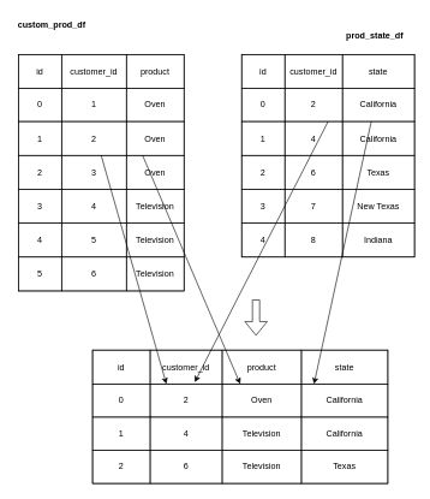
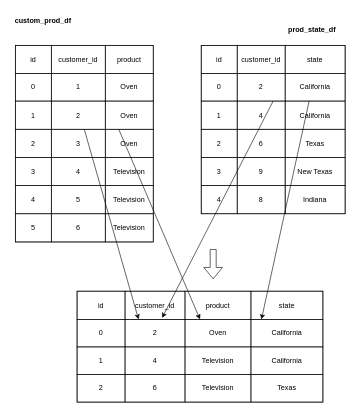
  <mxCell id="0" />
  <mxCell id="1" parent="0" />
  <mxCell id="2" value="" style="childLayout=tableLayout;recursiveResize=0;shadow=0;fillColor=none;" vertex="1" parent="1"><mxGeometry x="335" y="75" width="240" height="281" as="geometry" /></mxCell>
  <mxCell id="3" value="" style="shape=tableRow;horizontal=0;startSize=0;swimlaneHead=0;swimlaneBody=0;top=0;left=0;bottom=0;right=0;dropTarget=0;collapsible=0;recursiveResize=0;expand=0;fontStyle=0;fillColor=none;strokeColor=inherit;" vertex="1" parent="2"><mxGeometry width="240" height="47" as="geometry" /></mxCell>
  <mxCell id="4" value="id" style="connectable=0;recursiveResize=0;strokeColor=inherit;fillColor=none;align=center;whiteSpace=wrap;html=1;" vertex="1" parent="3"><mxGeometry width="60" height="47" as="geometry"><mxRectangle width="60" height="47" as="alternateBounds" /></mxGeometry></mxCell>
  <mxCell id="5" value="customer_id" style="connectable=0;recursiveResize=0;strokeColor=inherit;fillColor=none;align=center;whiteSpace=wrap;html=1;" vertex="1" parent="3"><mxGeometry x="60" width="80" height="47" as="geometry"><mxRectangle width="80" height="47" as="alternateBounds" /></mxGeometry></mxCell>
  <mxCell id="6" value="state" style="connectable=0;recursiveResize=0;strokeColor=inherit;fillColor=none;align=center;whiteSpace=wrap;html=1;" vertex="1" parent="3"><mxGeometry x="140" width="100" height="47" as="geometry"><mxRectangle width="100" height="47" as="alternateBounds" /></mxGeometry></mxCell>
  <mxCell id="7" style="shape=tableRow;horizontal=0;startSize=0;swimlaneHead=0;swimlaneBody=0;top=0;left=0;bottom=0;right=0;dropTarget=0;collapsible=0;recursiveResize=0;expand=0;fontStyle=0;fillColor=none;strokeColor=inherit;" vertex="1" parent="2"><mxGeometry y="47" width="240" height="46" as="geometry" /></mxCell>
  <mxCell id="8" value="0" style="connectable=0;recursiveResize=0;strokeColor=inherit;fillColor=none;align=center;whiteSpace=wrap;html=1;" vertex="1" parent="7"><mxGeometry width="60" height="46" as="geometry"><mxRectangle width="60" height="46" as="alternateBounds" /></mxGeometry></mxCell>
  <mxCell id="9" value="2" style="connectable=0;recursiveResize=0;strokeColor=inherit;fillColor=none;align=center;whiteSpace=wrap;html=1;" vertex="1" parent="7"><mxGeometry x="60" width="80" height="46" as="geometry"><mxRectangle width="80" height="46" as="alternateBounds" /></mxGeometry></mxCell>
  <mxCell id="10" value="California" style="connectable=0;recursiveResize=0;strokeColor=inherit;fillColor=none;align=center;whiteSpace=wrap;html=1;" vertex="1" parent="7"><mxGeometry x="140" width="100" height="46" as="geometry"><mxRectangle width="100" height="46" as="alternateBounds" /></mxGeometry></mxCell>
  <mxCell id="11" style="shape=tableRow;horizontal=0;startSize=0;swimlaneHead=0;swimlaneBody=0;top=0;left=0;bottom=0;right=0;dropTarget=0;collapsible=0;recursiveResize=0;expand=0;fontStyle=0;fillColor=none;strokeColor=inherit;" vertex="1" parent="2"><mxGeometry y="93" width="240" height="47" as="geometry" /></mxCell>
  <mxCell id="12" value="1" style="connectable=0;recursiveResize=0;strokeColor=inherit;fillColor=none;align=center;whiteSpace=wrap;html=1;" vertex="1" parent="11"><mxGeometry width="60" height="47" as="geometry"><mxRectangle width="60" height="47" as="alternateBounds" /></mxGeometry></mxCell>
  <mxCell id="13" value="4" style="connectable=0;recursiveResize=0;strokeColor=inherit;fillColor=none;align=center;whiteSpace=wrap;html=1;" vertex="1" parent="11"><mxGeometry x="60" width="80" height="47" as="geometry"><mxRectangle width="80" height="47" as="alternateBounds" /></mxGeometry></mxCell>
  <mxCell id="14" value="California" style="connectable=0;recursiveResize=0;strokeColor=inherit;fillColor=none;align=center;whiteSpace=wrap;html=1;" vertex="1" parent="11"><mxGeometry x="140" width="100" height="47" as="geometry"><mxRectangle width="100" height="47" as="alternateBounds" /></mxGeometry></mxCell>
  <mxCell id="15" style="shape=tableRow;horizontal=0;startSize=0;swimlaneHead=0;swimlaneBody=0;top=0;left=0;bottom=0;right=0;dropTarget=0;collapsible=0;recursiveResize=0;expand=0;fontStyle=0;fillColor=none;strokeColor=inherit;" vertex="1" parent="2"><mxGeometry y="140" width="240" height="47" as="geometry" /></mxCell>
  <mxCell id="16" value="2" style="connectable=0;recursiveResize=0;strokeColor=inherit;fillColor=none;align=center;whiteSpace=wrap;html=1;" vertex="1" parent="15"><mxGeometry width="60" height="47" as="geometry"><mxRectangle width="60" height="47" as="alternateBounds" /></mxGeometry></mxCell>
  <mxCell id="17" value="6" style="connectable=0;recursiveResize=0;strokeColor=inherit;fillColor=none;align=center;whiteSpace=wrap;html=1;" vertex="1" parent="15"><mxGeometry x="60" width="80" height="47" as="geometry"><mxRectangle width="80" height="47" as="alternateBounds" /></mxGeometry></mxCell>
  <mxCell id="18" value="Texas" style="connectable=0;recursiveResize=0;strokeColor=inherit;fillColor=none;align=center;whiteSpace=wrap;html=1;" vertex="1" parent="15"><mxGeometry x="140" width="100" height="47" as="geometry"><mxRectangle width="100" height="47" as="alternateBounds" /></mxGeometry></mxCell>
  <mxCell id="19" style="shape=tableRow;horizontal=0;startSize=0;swimlaneHead=0;swimlaneBody=0;top=0;left=0;bottom=0;right=0;dropTarget=0;collapsible=0;recursiveResize=0;expand=0;fontStyle=0;fillColor=none;strokeColor=inherit;" vertex="1" parent="2"><mxGeometry y="187" width="240" height="47" as="geometry" /></mxCell>
  <mxCell id="20" value="3" style="connectable=0;recursiveResize=0;strokeColor=inherit;fillColor=none;align=center;whiteSpace=wrap;html=1;" vertex="1" parent="19"><mxGeometry width="60" height="47" as="geometry"><mxRectangle width="60" height="47" as="alternateBounds" /></mxGeometry></mxCell>
- <mxCell id="21" value="7" style="connectable=0;recursiveResize=0;strokeColor=inherit;fillColor=none;align=center;whiteSpace=wrap;html=1;" vertex="1" parent="19"><mxGeometry x="60" width="80" height="47" as="geometry"><mxRectangle width="80" height="47" as="alternateBounds" /></mxGeometry></mxCell>
+ <mxCell id="21" value="9" style="connectable=0;recursiveResize=0;strokeColor=inherit;fillColor=none;align=center;whiteSpace=wrap;html=1;" vertex="1" parent="19"><mxGeometry x="60" width="80" height="47" as="geometry"><mxRectangle width="80" height="47" as="alternateBounds" /></mxGeometry></mxCell>
  <mxCell id="22" value="New Texas" style="connectable=0;recursiveResize=0;strokeColor=inherit;fillColor=none;align=center;whiteSpace=wrap;html=1;" vertex="1" parent="19"><mxGeometry x="140" width="100" height="47" as="geometry"><mxRectangle width="100" height="47" as="alternateBounds" /></mxGeometry></mxCell>
  <mxCell id="23" style="shape=tableRow;horizontal=0;startSize=0;swimlaneHead=0;swimlaneBody=0;top=0;left=0;bottom=0;right=0;dropTarget=0;collapsible=0;recursiveResize=0;expand=0;fontStyle=0;fillColor=none;strokeColor=inherit;" vertex="1" parent="2"><mxGeometry y="234" width="240" height="47" as="geometry" /></mxCell>
  <mxCell id="24" value="4" style="connectable=0;recursiveResize=0;strokeColor=inherit;fillColor=none;align=center;whiteSpace=wrap;html=1;" vertex="1" parent="23"><mxGeometry width="60" height="47" as="geometry"><mxRectangle width="60" height="47" as="alternateBounds" /></mxGeometry></mxCell>
  <mxCell id="25" value="8" style="connectable=0;recursiveResize=0;strokeColor=inherit;fillColor=none;align=center;whiteSpace=wrap;html=1;" vertex="1" parent="23"><mxGeometry x="60" width="80" height="47" as="geometry"><mxRectangle width="80" height="47" as="alternateBounds" /></mxGeometry></mxCell>
  <mxCell id="26" value="Indiana" style="connectable=0;recursiveResize=0;strokeColor=inherit;fillColor=none;align=center;whiteSpace=wrap;html=1;" vertex="1" parent="23"><mxGeometry x="140" width="100" height="47" as="geometry"><mxRectangle width="100" height="47" as="alternateBounds" /></mxGeometry></mxCell>
  <mxCell id="27" value="" style="childLayout=tableLayout;recursiveResize=0;shadow=0;fillColor=none;" vertex="1" parent="1"><mxGeometry x="25" y="75" width="230" height="328" as="geometry" /></mxCell>
  <mxCell id="28" value="" style="shape=tableRow;horizontal=0;startSize=0;swimlaneHead=0;swimlaneBody=0;top=0;left=0;bottom=0;right=0;dropTarget=0;collapsible=0;recursiveResize=0;expand=0;fontStyle=0;fillColor=none;strokeColor=inherit;" vertex="1" parent="27"><mxGeometry width="230" height="47" as="geometry" /></mxCell>
  <mxCell id="29" value="id" style="connectable=0;recursiveResize=0;strokeColor=inherit;fillColor=none;align=center;whiteSpace=wrap;html=1;" vertex="1" parent="28"><mxGeometry width="60" height="47" as="geometry"><mxRectangle width="60" height="47" as="alternateBounds" /></mxGeometry></mxCell>
  <mxCell id="30" value="customer_id" style="connectable=0;recursiveResize=0;strokeColor=inherit;fillColor=none;align=center;whiteSpace=wrap;html=1;" vertex="1" parent="28"><mxGeometry x="60" width="90" height="47" as="geometry"><mxRectangle width="90" height="47" as="alternateBounds" /></mxGeometry></mxCell>
  <mxCell id="31" value="product" style="connectable=0;recursiveResize=0;strokeColor=inherit;fillColor=none;align=center;whiteSpace=wrap;html=1;" vertex="1" parent="28"><mxGeometry x="150" width="80" height="47" as="geometry"><mxRectangle width="80" height="47" as="alternateBounds" /></mxGeometry></mxCell>
  <mxCell id="32" style="shape=tableRow;horizontal=0;startSize=0;swimlaneHead=0;swimlaneBody=0;top=0;left=0;bottom=0;right=0;dropTarget=0;collapsible=0;recursiveResize=0;expand=0;fontStyle=0;fillColor=none;strokeColor=inherit;" vertex="1" parent="27"><mxGeometry y="47" width="230" height="46" as="geometry" /></mxCell>
  <mxCell id="33" value="0" style="connectable=0;recursiveResize=0;strokeColor=inherit;fillColor=none;align=center;whiteSpace=wrap;html=1;" vertex="1" parent="32"><mxGeometry width="60" height="46" as="geometry"><mxRectangle width="60" height="46" as="alternateBounds" /></mxGeometry></mxCell>
  <mxCell id="34" value="1" style="connectable=0;recursiveResize=0;strokeColor=inherit;fillColor=none;align=center;whiteSpace=wrap;html=1;" vertex="1" parent="32"><mxGeometry x="60" width="90" height="46" as="geometry"><mxRectangle width="90" height="46" as="alternateBounds" /></mxGeometry></mxCell>
  <mxCell id="35" value="Oven" style="connectable=0;recursiveResize=0;strokeColor=inherit;fillColor=none;align=center;whiteSpace=wrap;html=1;" vertex="1" parent="32"><mxGeometry x="150" width="80" height="46" as="geometry"><mxRectangle width="80" height="46" as="alternateBounds" /></mxGeometry></mxCell>
  <mxCell id="36" style="shape=tableRow;horizontal=0;startSize=0;swimlaneHead=0;swimlaneBody=0;top=0;left=0;bottom=0;right=0;dropTarget=0;collapsible=0;recursiveResize=0;expand=0;fontStyle=0;fillColor=none;strokeColor=inherit;" vertex="1" parent="27"><mxGeometry y="93" width="230" height="47" as="geometry" /></mxCell>
  <mxCell id="37" value="1" style="connectable=0;recursiveResize=0;strokeColor=inherit;fillColor=none;align=center;whiteSpace=wrap;html=1;" vertex="1" parent="36"><mxGeometry width="60" height="47" as="geometry"><mxRectangle width="60" height="47" as="alternateBounds" /></mxGeometry></mxCell>
  <mxCell id="38" value="2" style="connectable=0;recursiveResize=0;strokeColor=inherit;fillColor=none;align=center;whiteSpace=wrap;html=1;" vertex="1" parent="36"><mxGeometry x="60" width="90" height="47" as="geometry"><mxRectangle width="90" height="47" as="alternateBounds" /></mxGeometry></mxCell>
  <mxCell id="39" value="Oven" style="connectable=0;recursiveResize=0;strokeColor=inherit;fillColor=none;align=center;whiteSpace=wrap;html=1;" vertex="1" parent="36"><mxGeometry x="150" width="80" height="47" as="geometry"><mxRectangle width="80" height="47" as="alternateBounds" /></mxGeometry></mxCell>
  <mxCell id="40" style="shape=tableRow;horizontal=0;startSize=0;swimlaneHead=0;swimlaneBody=0;top=0;left=0;bottom=0;right=0;dropTarget=0;collapsible=0;recursiveResize=0;expand=0;fontStyle=0;fillColor=none;strokeColor=inherit;" vertex="1" parent="27"><mxGeometry y="140" width="230" height="47" as="geometry" /></mxCell>
  <mxCell id="41" value="2" style="connectable=0;recursiveResize=0;strokeColor=inherit;fillColor=none;align=center;whiteSpace=wrap;html=1;" vertex="1" parent="40"><mxGeometry width="60" height="47" as="geometry"><mxRectangle width="60" height="47" as="alternateBounds" /></mxGeometry></mxCell>
  <mxCell id="42" value="3" style="connectable=0;recursiveResize=0;strokeColor=inherit;fillColor=none;align=center;whiteSpace=wrap;html=1;" vertex="1" parent="40"><mxGeometry x="60" width="90" height="47" as="geometry"><mxRectangle width="90" height="47" as="alternateBounds" /></mxGeometry></mxCell>
  <mxCell id="43" value="Oven" style="connectable=0;recursiveResize=0;strokeColor=inherit;fillColor=none;align=center;whiteSpace=wrap;html=1;" vertex="1" parent="40"><mxGeometry x="150" width="80" height="47" as="geometry"><mxRectangle width="80" height="47" as="alternateBounds" /></mxGeometry></mxCell>
  <mxCell id="44" style="shape=tableRow;horizontal=0;startSize=0;swimlaneHead=0;swimlaneBody=0;top=0;left=0;bottom=0;right=0;dropTarget=0;collapsible=0;recursiveResize=0;expand=0;fontStyle=0;fillColor=none;strokeColor=inherit;" vertex="1" parent="27"><mxGeometry y="187" width="230" height="47" as="geometry" /></mxCell>
  <mxCell id="45" value="3" style="connectable=0;recursiveResize=0;strokeColor=inherit;fillColor=none;align=center;whiteSpace=wrap;html=1;" vertex="1" parent="44"><mxGeometry width="60" height="47" as="geometry"><mxRectangle width="60" height="47" as="alternateBounds" /></mxGeometry></mxCell>
  <mxCell id="46" value="4" style="connectable=0;recursiveResize=0;strokeColor=inherit;fillColor=none;align=center;whiteSpace=wrap;html=1;" vertex="1" parent="44"><mxGeometry x="60" width="90" height="47" as="geometry"><mxRectangle width="90" height="47" as="alternateBounds" /></mxGeometry></mxCell>
  <mxCell id="47" value="Television" style="connectable=0;recursiveResize=0;strokeColor=inherit;fillColor=none;align=center;whiteSpace=wrap;html=1;" vertex="1" parent="44"><mxGeometry x="150" width="80" height="47" as="geometry"><mxRectangle width="80" height="47" as="alternateBounds" /></mxGeometry></mxCell>
  <mxCell id="48" style="shape=tableRow;horizontal=0;startSize=0;swimlaneHead=0;swimlaneBody=0;top=0;left=0;bottom=0;right=0;dropTarget=0;collapsible=0;recursiveResize=0;expand=0;fontStyle=0;fillColor=none;strokeColor=inherit;" vertex="1" parent="27"><mxGeometry y="234" width="230" height="47" as="geometry" /></mxCell>
  <mxCell id="49" value="4" style="connectable=0;recursiveResize=0;strokeColor=inherit;fillColor=none;align=center;whiteSpace=wrap;html=1;" vertex="1" parent="48"><mxGeometry width="60" height="47" as="geometry"><mxRectangle width="60" height="47" as="alternateBounds" /></mxGeometry></mxCell>
  <mxCell id="50" value="5" style="connectable=0;recursiveResize=0;strokeColor=inherit;fillColor=none;align=center;whiteSpace=wrap;html=1;" vertex="1" parent="48"><mxGeometry x="60" width="90" height="47" as="geometry"><mxRectangle width="90" height="47" as="alternateBounds" /></mxGeometry></mxCell>
  <mxCell id="51" value="Television" style="connectable=0;recursiveResize=0;strokeColor=inherit;fillColor=none;align=center;whiteSpace=wrap;html=1;" vertex="1" parent="48"><mxGeometry x="150" width="80" height="47" as="geometry"><mxRectangle width="80" height="47" as="alternateBounds" /></mxGeometry></mxCell>
  <mxCell id="52" style="shape=tableRow;horizontal=0;startSize=0;swimlaneHead=0;swimlaneBody=0;top=0;left=0;bottom=0;right=0;dropTarget=0;collapsible=0;recursiveResize=0;expand=0;fontStyle=0;fillColor=none;strokeColor=inherit;" vertex="1" parent="27"><mxGeometry y="281" width="230" height="47" as="geometry" /></mxCell>
  <mxCell id="53" value="5" style="connectable=0;recursiveResize=0;strokeColor=inherit;fillColor=none;align=center;whiteSpace=wrap;html=1;" vertex="1" parent="52"><mxGeometry width="60" height="47" as="geometry"><mxRectangle width="60" height="47" as="alternateBounds" /></mxGeometry></mxCell>
  <mxCell id="54" value="6" style="connectable=0;recursiveResize=0;strokeColor=inherit;fillColor=none;align=center;whiteSpace=wrap;html=1;" vertex="1" parent="52"><mxGeometry x="60" width="90" height="47" as="geometry"><mxRectangle width="90" height="47" as="alternateBounds" /></mxGeometry></mxCell>
  <mxCell id="55" value="Television" style="connectable=0;recursiveResize=0;strokeColor=inherit;fillColor=none;align=center;whiteSpace=wrap;html=1;" vertex="1" parent="52"><mxGeometry x="150" width="80" height="47" as="geometry"><mxRectangle width="80" height="47" as="alternateBounds" /></mxGeometry></mxCell>
  <mxCell id="56" value="" style="childLayout=tableLayout;recursiveResize=0;shadow=0;fillColor=none;" vertex="1" parent="1"><mxGeometry x="128" y="485" width="410" height="185" as="geometry" /></mxCell>
  <mxCell id="57" value="" style="shape=tableRow;horizontal=0;startSize=0;swimlaneHead=0;swimlaneBody=0;top=0;left=0;bottom=0;right=0;dropTarget=0;collapsible=0;recursiveResize=0;expand=0;fontStyle=0;fillColor=none;strokeColor=inherit;" vertex="1" parent="56"><mxGeometry width="410" height="47" as="geometry" /></mxCell>
  <mxCell id="58" value="id" style="connectable=0;recursiveResize=0;strokeColor=inherit;fillColor=none;align=center;whiteSpace=wrap;html=1;" vertex="1" parent="57"><mxGeometry width="80" height="47" as="geometry"><mxRectangle width="80" height="47" as="alternateBounds" /></mxGeometry></mxCell>
  <mxCell id="59" value="customer_id" style="connectable=0;recursiveResize=0;strokeColor=inherit;fillColor=none;align=center;whiteSpace=wrap;html=1;" vertex="1" parent="57"><mxGeometry x="80" width="100" height="47" as="geometry"><mxRectangle width="100" height="47" as="alternateBounds" /></mxGeometry></mxCell>
  <mxCell id="60" value="product" style="connectable=0;recursiveResize=0;strokeColor=inherit;fillColor=none;align=center;whiteSpace=wrap;html=1;" vertex="1" parent="57"><mxGeometry x="180" width="110" height="47" as="geometry"><mxRectangle width="110" height="47" as="alternateBounds" /></mxGeometry></mxCell>
  <mxCell id="61" value="state" style="connectable=0;recursiveResize=0;strokeColor=inherit;fillColor=none;align=center;whiteSpace=wrap;html=1;" vertex="1" parent="57"><mxGeometry x="290" width="120" height="47" as="geometry"><mxRectangle width="120" height="47" as="alternateBounds" /></mxGeometry></mxCell>
  <mxCell id="62" style="shape=tableRow;horizontal=0;startSize=0;swimlaneHead=0;swimlaneBody=0;top=0;left=0;bottom=0;right=0;dropTarget=0;collapsible=0;recursiveResize=0;expand=0;fontStyle=0;fillColor=none;strokeColor=inherit;" vertex="1" parent="56"><mxGeometry y="47" width="410" height="46" as="geometry" /></mxCell>
  <mxCell id="63" value="0" style="connectable=0;recursiveResize=0;strokeColor=inherit;fillColor=none;align=center;whiteSpace=wrap;html=1;" vertex="1" parent="62"><mxGeometry width="80" height="46" as="geometry"><mxRectangle width="80" height="46" as="alternateBounds" /></mxGeometry></mxCell>
  <mxCell id="64" value="2" style="connectable=0;recursiveResize=0;strokeColor=inherit;fillColor=none;align=center;whiteSpace=wrap;html=1;" vertex="1" parent="62"><mxGeometry x="80" width="100" height="46" as="geometry"><mxRectangle width="100" height="46" as="alternateBounds" /></mxGeometry></mxCell>
  <mxCell id="65" value="Oven" style="connectable=0;recursiveResize=0;strokeColor=inherit;fillColor=none;align=center;whiteSpace=wrap;html=1;" vertex="1" parent="62"><mxGeometry x="180" width="110" height="46" as="geometry"><mxRectangle width="110" height="46" as="alternateBounds" /></mxGeometry></mxCell>
  <mxCell id="66" value="California" style="connectable=0;recursiveResize=0;strokeColor=inherit;fillColor=none;align=center;whiteSpace=wrap;html=1;" vertex="1" parent="62"><mxGeometry x="290" width="120" height="46" as="geometry"><mxRectangle width="120" height="46" as="alternateBounds" /></mxGeometry></mxCell>
  <mxCell id="67" style="shape=tableRow;horizontal=0;startSize=0;swimlaneHead=0;swimlaneBody=0;top=0;left=0;bottom=0;right=0;dropTarget=0;collapsible=0;recursiveResize=0;expand=0;fontStyle=0;fillColor=none;strokeColor=inherit;" vertex="1" parent="56"><mxGeometry y="93" width="410" height="46" as="geometry" /></mxCell>
  <mxCell id="68" value="1" style="connectable=0;recursiveResize=0;strokeColor=inherit;fillColor=none;align=center;whiteSpace=wrap;html=1;" vertex="1" parent="67"><mxGeometry width="80" height="46" as="geometry"><mxRectangle width="80" height="46" as="alternateBounds" /></mxGeometry></mxCell>
  <mxCell id="69" value="4" style="connectable=0;recursiveResize=0;strokeColor=inherit;fillColor=none;align=center;whiteSpace=wrap;html=1;" vertex="1" parent="67"><mxGeometry x="80" width="100" height="46" as="geometry"><mxRectangle width="100" height="46" as="alternateBounds" /></mxGeometry></mxCell>
  <mxCell id="70" value="Television" style="connectable=0;recursiveResize=0;strokeColor=inherit;fillColor=none;align=center;whiteSpace=wrap;html=1;" vertex="1" parent="67"><mxGeometry x="180" width="110" height="46" as="geometry"><mxRectangle width="110" height="46" as="alternateBounds" /></mxGeometry></mxCell>
  <mxCell id="71" value="California" style="connectable=0;recursiveResize=0;strokeColor=inherit;fillColor=none;align=center;whiteSpace=wrap;html=1;" vertex="1" parent="67"><mxGeometry x="290" width="120" height="46" as="geometry"><mxRectangle width="120" height="46" as="alternateBounds" /></mxGeometry></mxCell>
  <mxCell id="72" style="shape=tableRow;horizontal=0;startSize=0;swimlaneHead=0;swimlaneBody=0;top=0;left=0;bottom=0;right=0;dropTarget=0;collapsible=0;recursiveResize=0;expand=0;fontStyle=0;fillColor=none;strokeColor=inherit;" vertex="1" parent="56"><mxGeometry y="139" width="410" height="46" as="geometry" /></mxCell>
  <mxCell id="73" value="2" style="connectable=0;recursiveResize=0;strokeColor=inherit;fillColor=none;align=center;whiteSpace=wrap;html=1;" vertex="1" parent="72"><mxGeometry width="80" height="46" as="geometry"><mxRectangle width="80" height="46" as="alternateBounds" /></mxGeometry></mxCell>
  <mxCell id="74" value="6" style="connectable=0;recursiveResize=0;strokeColor=inherit;fillColor=none;align=center;whiteSpace=wrap;html=1;" vertex="1" parent="72"><mxGeometry x="80" width="100" height="46" as="geometry"><mxRectangle width="100" height="46" as="alternateBounds" /></mxGeometry></mxCell>
  <mxCell id="75" value="Television" style="connectable=0;recursiveResize=0;strokeColor=inherit;fillColor=none;align=center;whiteSpace=wrap;html=1;" vertex="1" parent="72"><mxGeometry x="180" width="110" height="46" as="geometry"><mxRectangle width="110" height="46" as="alternateBounds" /></mxGeometry></mxCell>
  <mxCell id="76" value="Texas" style="connectable=0;recursiveResize=0;strokeColor=inherit;fillColor=none;align=center;whiteSpace=wrap;html=1;" vertex="1" parent="72"><mxGeometry x="290" width="120" height="46" as="geometry"><mxRectangle width="120" height="46" as="alternateBounds" /></mxGeometry></mxCell>
  <mxCell id="77" value="" style="shape=flexArrow;endArrow=classic;html=1;rounded=0;curved=1;" edge="1" parent="1"><mxGeometry x="1" y="-144" width="50" height="50" relative="1" as="geometry"><mxPoint x="355" y="415" as="sourcePoint" /><mxPoint x="355" y="465" as="targetPoint" /><mxPoint x="24" y="80" as="offset" /></mxGeometry></mxCell>
  <mxCell id="78" value="&lt;b&gt;custom_prod_df&lt;/b&gt;" style="text;html=1;strokeColor=none;fillColor=none;align=center;verticalAlign=middle;whiteSpace=wrap;rounded=0;" vertex="1" parent="1"><mxGeometry x="20" y="20" width="103" height="30" as="geometry" /></mxCell>
  <mxCell id="79" value="&lt;b&gt;prod_state_df&lt;/b&gt;" style="text;html=1;strokeColor=none;fillColor=none;align=center;verticalAlign=middle;whiteSpace=wrap;rounded=0;" vertex="1" parent="1"><mxGeometry x="465" y="35" width="110" height="30" as="geometry" /></mxCell>
  <mxCell id="80" value="" style="endArrow=classic;html=1;rounded=0;exitX=0.75;exitY=1;exitDx=0;exitDy=0;entryX=0.75;entryY=0;entryDx=0;entryDy=0;" edge="1" parent="1" source="7" target="62"><mxGeometry width="50" height="50" relative="1" as="geometry"><mxPoint x="515" y="515" as="sourcePoint" /><mxPoint x="565" y="465" as="targetPoint" /></mxGeometry></mxCell>
  <mxCell id="81" value="" style="endArrow=classic;html=1;rounded=0;curved=1;exitX=0.75;exitY=1;exitDx=0;exitDy=0;entryX=0.5;entryY=0;entryDx=0;entryDy=0;" edge="1" parent="1" source="36" target="62"><mxGeometry width="50" height="50" relative="1" as="geometry"><mxPoint x="355" y="465" as="sourcePoint" /><mxPoint x="405" y="415" as="targetPoint" /></mxGeometry></mxCell>
  <mxCell id="82" value="" style="endArrow=classic;html=1;rounded=0;exitX=0.5;exitY=0;exitDx=0;exitDy=0;entryX=0.25;entryY=0;entryDx=0;entryDy=0;" edge="1" parent="1" source="40" target="62"><mxGeometry width="50" height="50" relative="1" as="geometry"><mxPoint x="105" y="525" as="sourcePoint" /><mxPoint x="155" y="475" as="targetPoint" /></mxGeometry></mxCell>
  <mxCell id="83" value="" style="endArrow=classic;html=1;rounded=0;exitX=0.5;exitY=0;exitDx=0;exitDy=0;entryX=0.346;entryY=-0.056;entryDx=0;entryDy=0;entryPerimeter=0;" edge="1" parent="1" source="11" target="62"><mxGeometry width="50" height="50" relative="1" as="geometry"><mxPoint x="105" y="525" as="sourcePoint" /><mxPoint x="155" y="475" as="targetPoint" /></mxGeometry></mxCell>
